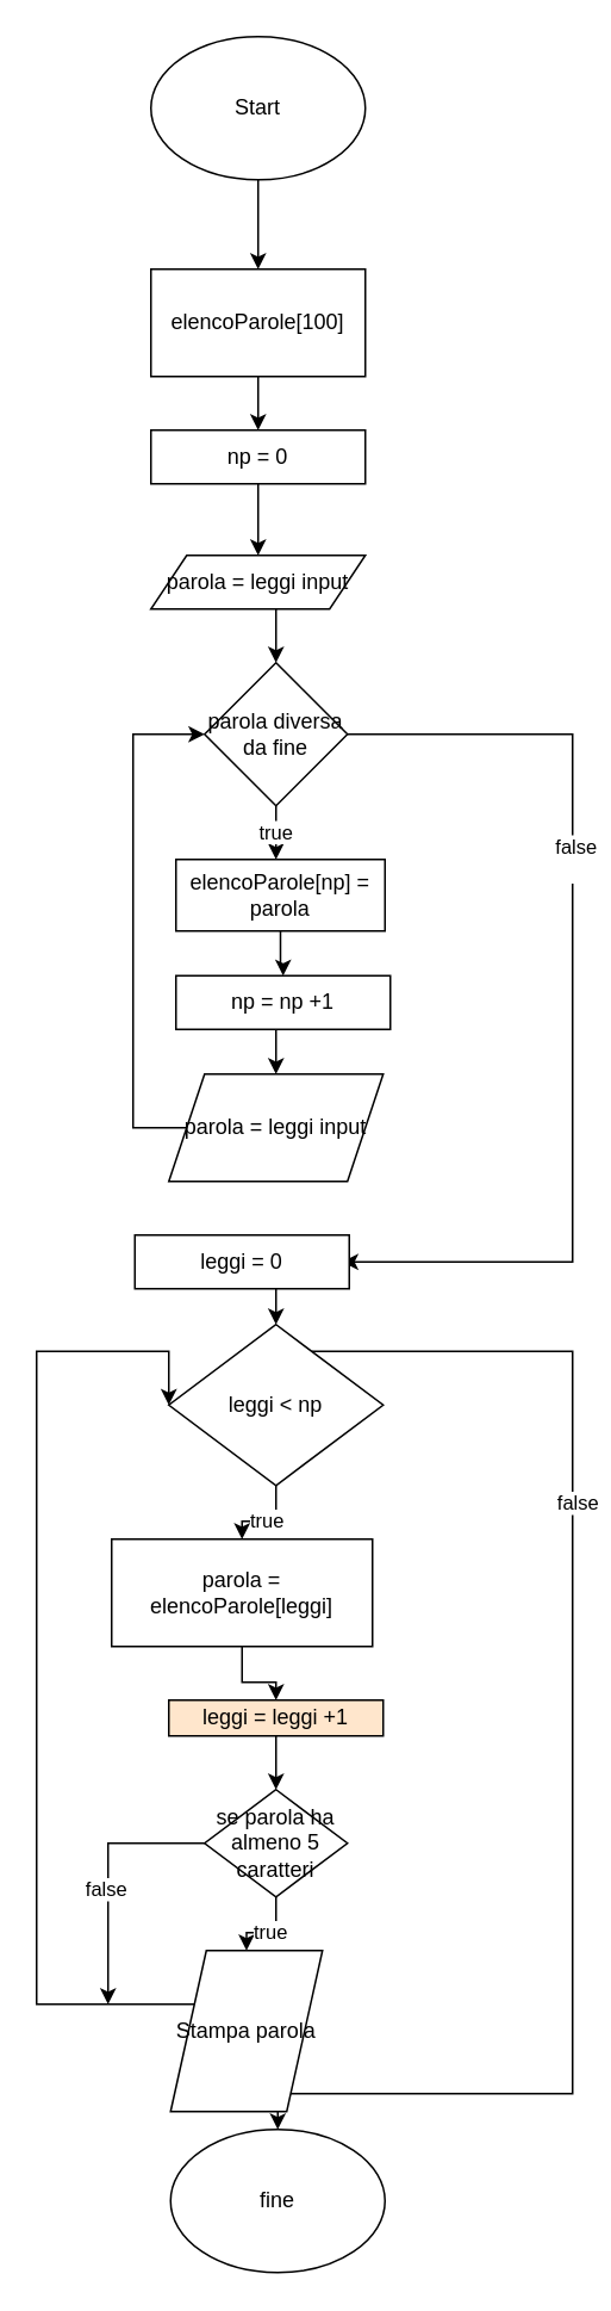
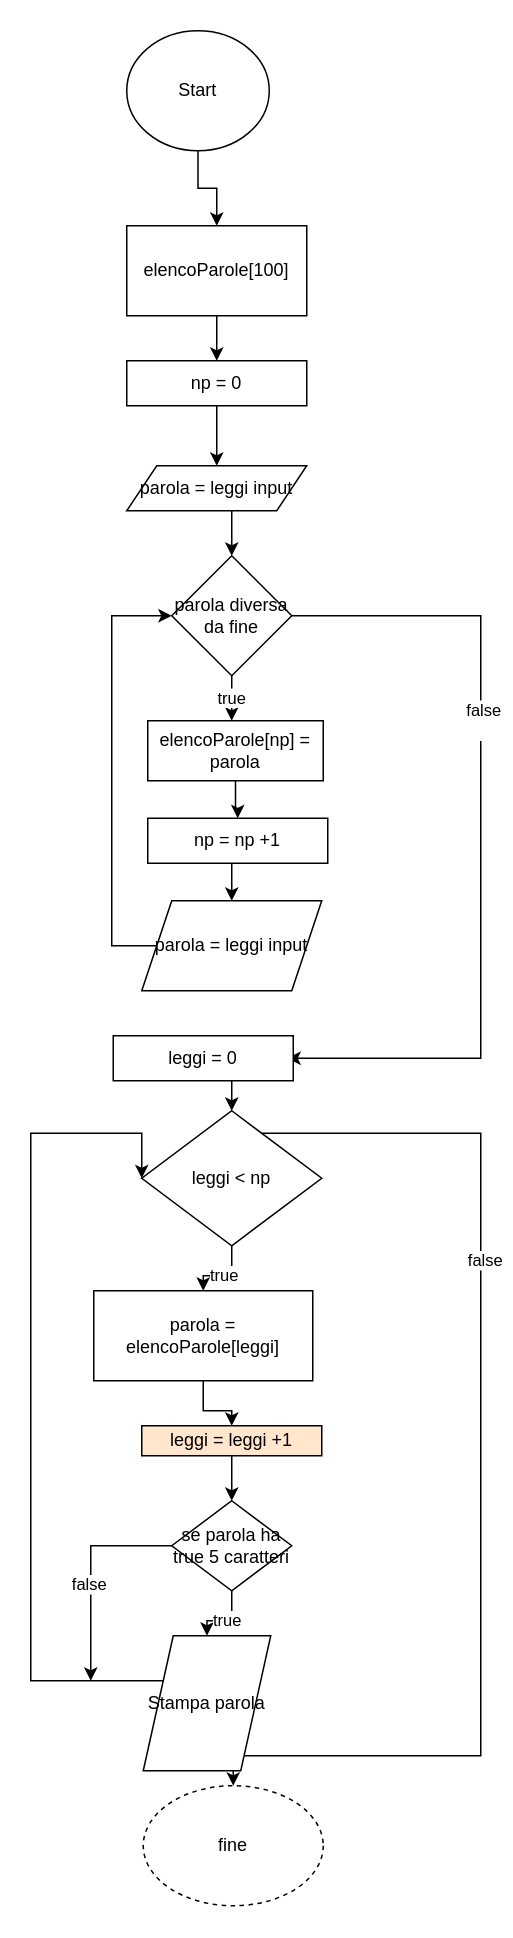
  <mxCell id="0" />
  <mxCell id="1" parent="0" />
  <mxCell id="2" value="" style="edgeStyle=orthogonalEdgeStyle;rounded=0;orthogonalLoop=1;jettySize=auto;html=1;" edge="1" parent="1" source="3" target="28"><mxGeometry relative="1" as="geometry" /></mxCell>
- <mxCell id="3" value="Start" style="ellipse;whiteSpace=wrap;html=1;" vertex="1" parent="1"><mxGeometry x="84" y="20" width="120" height="80" as="geometry" /></mxCell>
+ <mxCell id="3" value="Start" style="ellipse;whiteSpace=wrap;html=1;" vertex="1" parent="1"><mxGeometry x="84" y="20" width="95" height="80" as="geometry" /></mxCell>
  <mxCell id="4" value="" style="edgeStyle=orthogonalEdgeStyle;rounded=0;orthogonalLoop=1;jettySize=auto;html=1;" edge="1" parent="1" source="5" target="9"><mxGeometry relative="1" as="geometry"><Array as="points"><mxPoint x="154" y="360" /><mxPoint x="154" y="360" /></Array></mxGeometry></mxCell>
  <mxCell id="5" value="parola = leggi input" style="shape=parallelogram;perimeter=parallelogramPerimeter;whiteSpace=wrap;html=1;fixedSize=1;" vertex="1" parent="1"><mxGeometry x="84" y="310" width="120" height="30" as="geometry" /></mxCell>
  <mxCell id="6" value="true" style="edgeStyle=orthogonalEdgeStyle;rounded=0;orthogonalLoop=1;jettySize=auto;html=1;" edge="1" parent="1" source="9"><mxGeometry relative="1" as="geometry"><mxPoint x="154" y="480" as="targetPoint" /></mxGeometry></mxCell>
  <mxCell id="7" style="edgeStyle=orthogonalEdgeStyle;rounded=0;orthogonalLoop=1;jettySize=auto;html=1;entryX=0.967;entryY=0.5;entryDx=0;entryDy=0;entryPerimeter=0;" edge="1" parent="1" source="9" target="34"><mxGeometry relative="1" as="geometry"><mxPoint x="260" y="710" as="targetPoint" /><Array as="points"><mxPoint x="320" y="410" /><mxPoint x="320" y="705" /></Array></mxGeometry></mxCell>
  <mxCell id="8" value="&lt;div&gt;false&lt;/div&gt;&lt;div&gt;&lt;br&gt;&lt;/div&gt;" style="edgeLabel;html=1;align=center;verticalAlign=middle;resizable=0;points=[];" vertex="1" connectable="0" parent="7"><mxGeometry x="-0.291" y="1" relative="1" as="geometry"><mxPoint as="offset" /></mxGeometry></mxCell>
  <mxCell id="9" value="parola diversa da fine" style="rhombus;whiteSpace=wrap;html=1;" vertex="1" parent="1"><mxGeometry x="114" y="370" width="80" height="80" as="geometry" /></mxCell>
  <mxCell id="10" value="" style="edgeStyle=orthogonalEdgeStyle;rounded=0;orthogonalLoop=1;jettySize=auto;html=1;" edge="1" parent="1" source="11" target="32"><mxGeometry relative="1" as="geometry" /></mxCell>
  <mxCell id="11" value="elencoParole[np] = parola" style="rounded=0;whiteSpace=wrap;html=1;" vertex="1" parent="1"><mxGeometry x="98" y="480" width="117" height="40" as="geometry" /></mxCell>
  <mxCell id="12" style="edgeStyle=orthogonalEdgeStyle;rounded=0;orthogonalLoop=1;jettySize=auto;html=1;entryX=0;entryY=0.5;entryDx=0;entryDy=0;" edge="1" parent="1" source="13" target="9"><mxGeometry relative="1" as="geometry"><Array as="points"><mxPoint x="74" y="630" /><mxPoint x="74" y="410" /></Array></mxGeometry></mxCell>
  <mxCell id="13" value="parola = leggi input" style="shape=parallelogram;perimeter=parallelogramPerimeter;whiteSpace=wrap;html=1;fixedSize=1;" vertex="1" parent="1"><mxGeometry x="94" y="600" width="120" height="60" as="geometry" /></mxCell>
  <mxCell id="14" value="true" style="edgeStyle=orthogonalEdgeStyle;rounded=0;orthogonalLoop=1;jettySize=auto;html=1;" edge="1" parent="1" source="17" target="19"><mxGeometry relative="1" as="geometry" /></mxCell>
  <mxCell id="15" style="edgeStyle=orthogonalEdgeStyle;rounded=0;orthogonalLoop=1;jettySize=auto;html=1;entryX=0.5;entryY=0;entryDx=0;entryDy=0;" edge="1" parent="1" source="17" target="26"><mxGeometry relative="1" as="geometry"><Array as="points"><mxPoint x="320" y="755" /><mxPoint x="320" y="1170" /><mxPoint x="155" y="1170" /></Array></mxGeometry></mxCell>
  <mxCell id="16" value="&lt;div&gt;false&lt;/div&gt;" style="edgeLabel;html=1;align=center;verticalAlign=middle;resizable=0;points=[];" vertex="1" connectable="0" parent="15"><mxGeometry x="-0.381" y="2" relative="1" as="geometry"><mxPoint y="-1" as="offset" /></mxGeometry></mxCell>
  <mxCell id="17" value="leggi &amp;lt; np" style="rhombus;whiteSpace=wrap;html=1;" vertex="1" parent="1"><mxGeometry x="94" y="740" width="120" height="90" as="geometry" /></mxCell>
  <mxCell id="18" value="" style="edgeStyle=orthogonalEdgeStyle;rounded=0;orthogonalLoop=1;jettySize=auto;html=1;entryX=0.5;entryY=0;entryDx=0;entryDy=0;" edge="1" parent="1" source="19" target="36"><mxGeometry relative="1" as="geometry" /></mxCell>
  <mxCell id="19" value="parola = elencoParole[leggi]" style="rounded=0;whiteSpace=wrap;html=1;" vertex="1" parent="1"><mxGeometry x="62" y="860" width="146" height="60" as="geometry" /></mxCell>
  <mxCell id="20" value="true" style="edgeStyle=orthogonalEdgeStyle;rounded=0;orthogonalLoop=1;jettySize=auto;html=1;" edge="1" parent="1" source="23" target="25"><mxGeometry relative="1" as="geometry" /></mxCell>
  <mxCell id="21" style="edgeStyle=orthogonalEdgeStyle;rounded=0;orthogonalLoop=1;jettySize=auto;html=1;" edge="1" parent="1" source="23"><mxGeometry relative="1" as="geometry"><mxPoint x="60" y="1120" as="targetPoint" /><Array as="points"><mxPoint x="60" y="1030" /></Array></mxGeometry></mxCell>
  <mxCell id="22" value="false" style="edgeLabel;html=1;align=center;verticalAlign=middle;resizable=0;points=[];" vertex="1" connectable="0" parent="21"><mxGeometry x="0.092" y="-2" relative="1" as="geometry"><mxPoint as="offset" /></mxGeometry></mxCell>
- <mxCell id="23" value="se parola ha almeno 5 caratteri" style="rhombus;whiteSpace=wrap;html=1;" vertex="1" parent="1"><mxGeometry x="114" y="1000" width="80" height="60" as="geometry" /></mxCell>
+ <mxCell id="23" value="se parola ha true 5 caratteri" style="rhombus;whiteSpace=wrap;html=1;" vertex="1" parent="1"><mxGeometry x="114" y="1000" width="80" height="60" as="geometry" /></mxCell>
  <mxCell id="24" style="edgeStyle=orthogonalEdgeStyle;rounded=0;orthogonalLoop=1;jettySize=auto;html=1;entryX=0;entryY=0.5;entryDx=0;entryDy=0;" edge="1" parent="1" source="25" target="17"><mxGeometry relative="1" as="geometry"><Array as="points"><mxPoint x="20" y="1120" /><mxPoint x="20" y="755" /></Array></mxGeometry></mxCell>
  <mxCell id="25" value="Stampa parola" style="shape=parallelogram;perimeter=parallelogramPerimeter;whiteSpace=wrap;html=1;fixedSize=1;" vertex="1" parent="1"><mxGeometry x="95" y="1090" width="85" height="90" as="geometry" /></mxCell>
- <mxCell id="26" value="fine" style="ellipse;whiteSpace=wrap;html=1;" vertex="1" parent="1"><mxGeometry x="95" y="1190" width="120" height="80" as="geometry" /></mxCell>
+ <mxCell id="26" value="fine" style="ellipse;whiteSpace=wrap;html=1;dashed=1;" vertex="1" parent="1"><mxGeometry x="95" y="1190" width="120" height="80" as="geometry" /></mxCell>
  <mxCell id="27" value="" style="edgeStyle=orthogonalEdgeStyle;rounded=0;orthogonalLoop=1;jettySize=auto;html=1;" edge="1" parent="1" source="28" target="29"><mxGeometry relative="1" as="geometry" /></mxCell>
  <mxCell id="28" value="elencoParole[100]" style="rounded=0;whiteSpace=wrap;html=1;" vertex="1" parent="1"><mxGeometry x="84" y="150" width="120" height="60" as="geometry" /></mxCell>
  <mxCell id="29" value="np = 0" style="rounded=0;whiteSpace=wrap;html=1;" vertex="1" parent="1"><mxGeometry x="84" y="240" width="120" height="30" as="geometry" /></mxCell>
  <mxCell id="30" value="" style="endArrow=classic;html=1;rounded=0;entryX=0.5;entryY=0;entryDx=0;entryDy=0;" edge="1" parent="1" source="29" target="5"><mxGeometry width="50" height="50" relative="1" as="geometry"><mxPoint x="144" y="260" as="sourcePoint" /><mxPoint x="144" y="300" as="targetPoint" /></mxGeometry></mxCell>
  <mxCell id="31" value="" style="edgeStyle=orthogonalEdgeStyle;rounded=0;orthogonalLoop=1;jettySize=auto;html=1;" edge="1" parent="1" source="32" target="13"><mxGeometry relative="1" as="geometry"><Array as="points"><mxPoint x="154" y="590" /><mxPoint x="154" y="590" /></Array></mxGeometry></mxCell>
  <mxCell id="32" value="np = np +1" style="rounded=0;whiteSpace=wrap;html=1;" vertex="1" parent="1"><mxGeometry x="98" y="545" width="120" height="30" as="geometry" /></mxCell>
  <mxCell id="33" value="" style="edgeStyle=orthogonalEdgeStyle;rounded=0;orthogonalLoop=1;jettySize=auto;html=1;" edge="1" parent="1" source="34" target="17"><mxGeometry relative="1" as="geometry"><Array as="points"><mxPoint x="154" y="730" /><mxPoint x="154" y="730" /></Array></mxGeometry></mxCell>
  <mxCell id="34" value="leggi = 0" style="rounded=0;whiteSpace=wrap;html=1;" vertex="1" parent="1"><mxGeometry x="75" y="690" width="120" height="30" as="geometry" /></mxCell>
  <mxCell id="35" value="" style="edgeStyle=orthogonalEdgeStyle;rounded=0;orthogonalLoop=1;jettySize=auto;html=1;" edge="1" parent="1" source="36" target="23"><mxGeometry relative="1" as="geometry" /></mxCell>
  <mxCell id="36" value="leggi = leggi +1" style="rounded=0;whiteSpace=wrap;html=1;fillColor=#ffe6cc;" vertex="1" parent="1"><mxGeometry x="94" y="950" width="120" height="20" as="geometry" /></mxCell>
